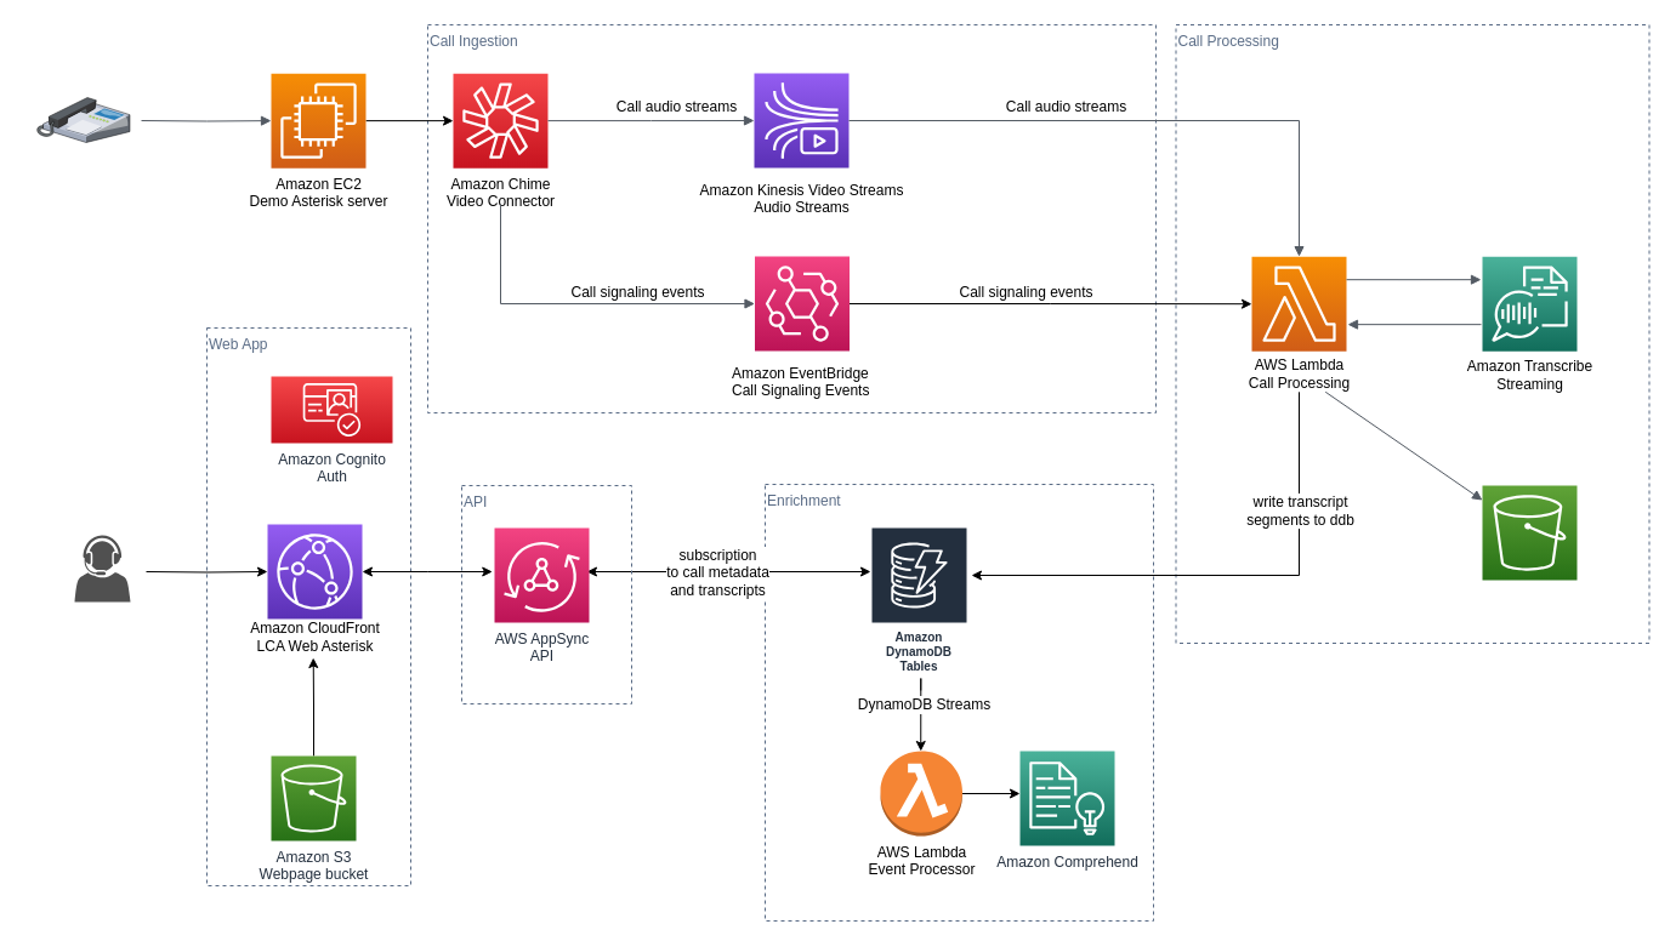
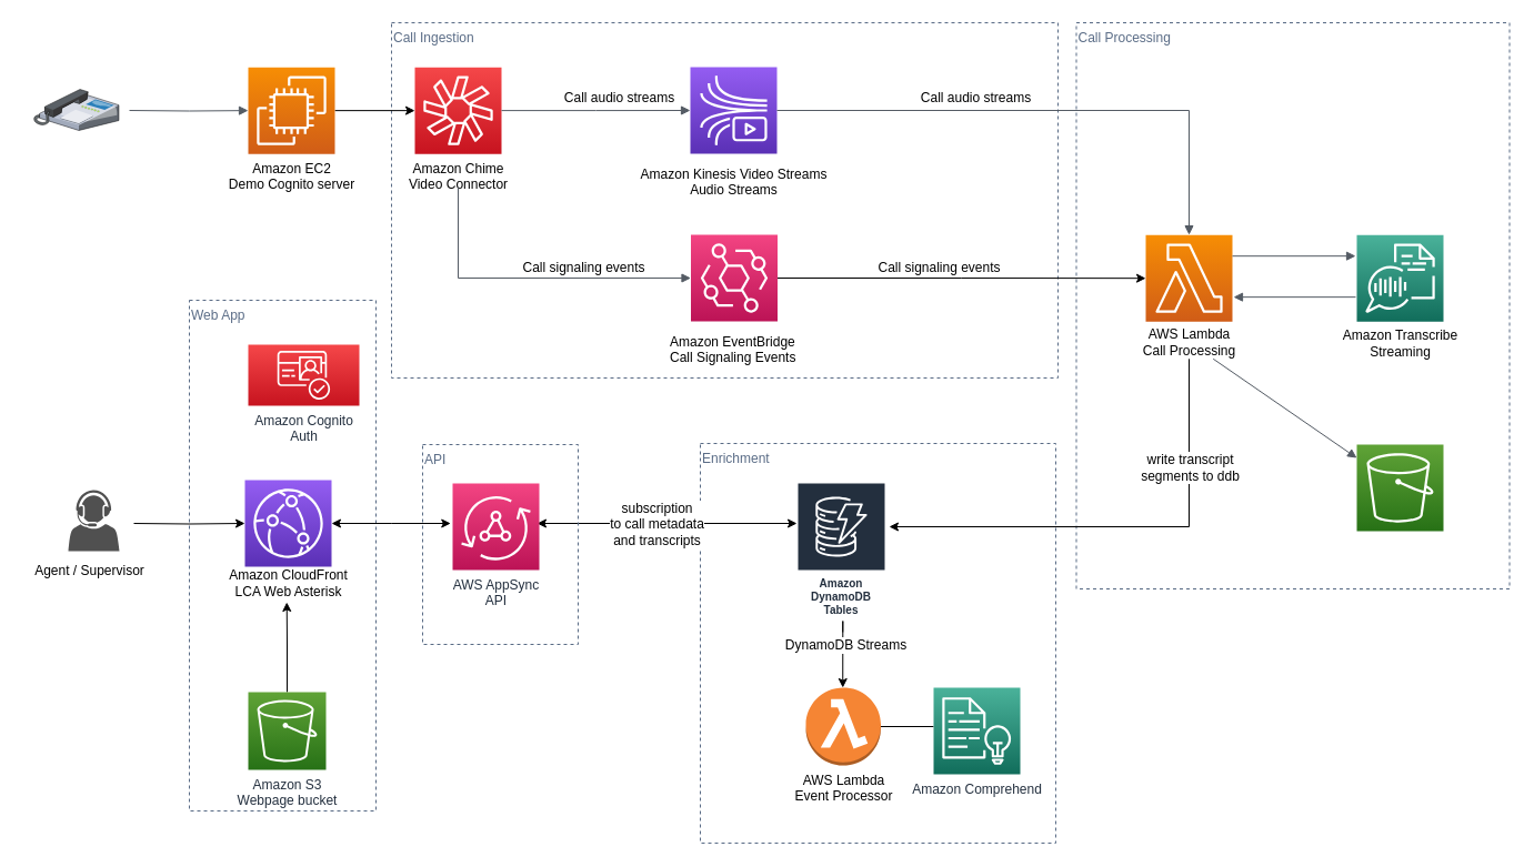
  <mxCell id="0" />
  <mxCell id="1" parent="0" />
  <mxCell id="2" value="Call Processing" style="fillColor=none;strokeColor=#5A6C86;dashed=1;verticalAlign=top;fontStyle=0;fontColor=#5A6C86;align=left;" parent="1" vertex="1"><mxGeometry x="968.5" y="20" width="390" height="510" as="geometry" /></mxCell>
  <mxCell id="3" value="Web App" style="fillColor=none;strokeColor=#5A6C86;dashed=1;verticalAlign=top;fontStyle=0;fontColor=#5A6C86;align=left;" vertex="1" parent="1"><mxGeometry x="170" y="270" width="168" height="460" as="geometry" /></mxCell>
  <mxCell id="4" value="Enrichment" style="fillColor=none;strokeColor=#5A6C86;dashed=1;verticalAlign=top;fontStyle=0;fontColor=#5A6C86;align=left;" vertex="1" parent="1"><mxGeometry x="630" y="399" width="320" height="360" as="geometry" /></mxCell>
  <mxCell id="5" value="Call Ingestion" style="fillColor=none;strokeColor=#5A6C86;dashed=1;verticalAlign=top;fontStyle=0;fontColor=#5A6C86;align=left;" parent="1" vertex="1"><mxGeometry x="352" y="20" width="600" height="320" as="geometry" /></mxCell>
  <mxCell id="6" style="edgeStyle=orthogonalEdgeStyle;rounded=0;orthogonalLoop=1;jettySize=auto;html=1;" parent="1" source="8" target="11" edge="1"><mxGeometry relative="1" as="geometry"><mxPoint x="294.25" y="91" as="sourcePoint" /><mxPoint x="375.25" y="91" as="targetPoint" /></mxGeometry></mxCell>
  <mxCell id="7" value="" style="group" parent="1" vertex="1" connectable="0"><mxGeometry x="202" y="60.13" width="120" height="108.12" as="geometry" /></mxCell>
  <mxCell id="8" value="" style="outlineConnect=0;fontColor=#232F3E;gradientColor=#F78E04;gradientDirection=north;fillColor=#D05C17;strokeColor=#ffffff;dashed=0;verticalLabelPosition=bottom;verticalAlign=top;align=center;html=1;fontSize=12;fontStyle=0;aspect=fixed;shape=mxgraph.aws4.resourceIcon;resIcon=mxgraph.aws4.ec2;" parent="7" vertex="1"><mxGeometry x="21" width="78" height="78" as="geometry" /></mxCell>
- <mxCell id="9" value="&lt;div align=&quot;center&quot;&gt;Amazon EC2&lt;br&gt;&lt;/div&gt;&lt;div align=&quot;center&quot;&gt;Demo Asterisk server&lt;/div&gt;" style="text;html=1;align=center;" parent="7" vertex="1"><mxGeometry y="78.12" width="120" height="30" as="geometry" /></mxCell>
+ <mxCell id="9" value="&lt;div align=&quot;center&quot;&gt;Amazon EC2&lt;br&gt;&lt;/div&gt;&lt;div align=&quot;center&quot;&gt;Demo Cognito server&lt;/div&gt;" style="text;html=1;align=center;" parent="7" vertex="1"><mxGeometry y="78.12" width="120" height="30" as="geometry" /></mxCell>
  <mxCell id="10" value="" style="group" parent="1" vertex="1" connectable="0"><mxGeometry x="352" y="60.13" width="120" height="108" as="geometry" /></mxCell>
  <mxCell id="11" value="" style="outlineConnect=0;fontColor=#232F3E;gradientColor=#F54749;gradientDirection=north;fillColor=#C7131F;strokeColor=#ffffff;dashed=0;verticalLabelPosition=bottom;verticalAlign=top;align=center;html=1;fontSize=12;fontStyle=0;aspect=fixed;shape=mxgraph.aws4.resourceIcon;resIcon=mxgraph.aws4.chime;" parent="10" vertex="1"><mxGeometry x="21" width="78" height="78" as="geometry" /></mxCell>
  <mxCell id="12" value="&lt;div align=&quot;center&quot;&gt;Amazon Chime&lt;br&gt;&lt;/div&gt;&lt;div align=&quot;center&quot;&gt;Video Connector&lt;br&gt;&lt;/div&gt;" style="text;html=1;align=center;" parent="10" vertex="1"><mxGeometry y="78" width="120" height="30" as="geometry" /></mxCell>
  <mxCell id="13" value="" style="edgeStyle=orthogonalEdgeStyle;html=1;endArrow=block;elbow=vertical;startArrow=none;endFill=1;strokeColor=#545B64;rounded=0;" parent="1" target="8" edge="1"><mxGeometry width="100" relative="1" as="geometry"><mxPoint x="116.027" y="99" as="sourcePoint" /><mxPoint x="201.17" y="101" as="targetPoint" /></mxGeometry></mxCell>
  <mxCell id="14" value="" style="group" parent="1" vertex="1" connectable="0"><mxGeometry x="600" y="60" width="120" height="113.12" as="geometry" /></mxCell>
  <mxCell id="15" value="" style="outlineConnect=0;fontColor=#232F3E;gradientColor=#945DF2;gradientDirection=north;fillColor=#5A30B5;strokeColor=#ffffff;dashed=0;verticalLabelPosition=bottom;verticalAlign=top;align=center;html=1;fontSize=12;fontStyle=0;aspect=fixed;shape=mxgraph.aws4.resourceIcon;resIcon=mxgraph.aws4.kinesis_video_streams;" parent="14" vertex="1"><mxGeometry x="21" width="78" height="78" as="geometry" /></mxCell>
  <mxCell id="16" value="&lt;div align=&quot;center&quot;&gt;Amazon Kinesis Video Streams&lt;br&gt;&lt;/div&gt;&lt;div align=&quot;center&quot;&gt;Audio Streams&lt;br&gt;&lt;/div&gt;" style="text;html=1;align=center;" parent="14" vertex="1"><mxGeometry y="83.12" width="120" height="30" as="geometry" /></mxCell>
  <mxCell id="17" value="&lt;div align=&quot;center&quot;&gt;Call signaling events&lt;/div&gt;" style="text;html=1;align=center;" parent="1" vertex="1"><mxGeometry x="440" y="227" width="170" height="30" as="geometry" /></mxCell>
  <mxCell id="18" value="" style="group" parent="1" vertex="1" connectable="0"><mxGeometry x="1020" y="211.15" width="100" height="111.65" as="geometry" /></mxCell>
  <mxCell id="19" value="&lt;div&gt;AWS Lambda&lt;br&gt;Call Processing&lt;/div&gt;" style="text;html=1;align=center;verticalAlign=middle;resizable=0;points=[];autosize=1;" parent="18" vertex="1"><mxGeometry y="81.65" width="100" height="30" as="geometry" /></mxCell>
  <mxCell id="20" value="" style="outlineConnect=0;fontColor=#232F3E;gradientColor=#F78E04;gradientDirection=north;fillColor=#D05C17;strokeColor=#ffffff;dashed=0;verticalLabelPosition=bottom;verticalAlign=top;align=center;html=1;fontSize=12;fontStyle=0;aspect=fixed;shape=mxgraph.aws4.resourceIcon;resIcon=mxgraph.aws4.lambda;" parent="18" vertex="1"><mxGeometry x="11" width="78" height="78" as="geometry" /></mxCell>
  <mxCell id="21" value="&lt;div align=&quot;center&quot;&gt;Call audio streams&lt;br&gt;&lt;/div&gt;" style="text;html=1;align=center;" parent="1" vertex="1"><mxGeometry x="792.5" y="74" width="170" height="30" as="geometry" /></mxCell>
  <mxCell id="22" value="" style="group" parent="1" vertex="1" connectable="0"><mxGeometry x="600.5" y="211" width="120" height="113" as="geometry" /></mxCell>
  <mxCell id="23" value="" style="outlineConnect=0;fontColor=#232F3E;gradientColor=#F34482;gradientDirection=north;fillColor=#BC1356;strokeColor=#ffffff;dashed=0;verticalLabelPosition=bottom;verticalAlign=top;align=center;html=1;fontSize=12;fontStyle=0;aspect=fixed;shape=mxgraph.aws4.resourceIcon;resIcon=mxgraph.aws4.eventbridge;" parent="22" vertex="1"><mxGeometry x="21" width="78" height="78" as="geometry" /></mxCell>
  <mxCell id="24" value="Amazon EventBridge&lt;br&gt;&lt;div align=&quot;center&quot;&gt;Call Signaling Events&lt;/div&gt;" style="text;html=1;" parent="22" vertex="1"><mxGeometry y="83" width="120" height="30" as="geometry" /></mxCell>
  <mxCell id="25" value="" style="group" parent="1" vertex="1" connectable="0"><mxGeometry x="1205" y="400" width="110" height="113" as="geometry" /></mxCell>
  <mxCell id="26" value="" style="outlineConnect=0;fontColor=#232F3E;gradientColor=#60A337;gradientDirection=north;fillColor=#277116;strokeColor=#ffffff;dashed=0;verticalLabelPosition=bottom;verticalAlign=top;align=center;html=1;fontSize=12;fontStyle=0;aspect=fixed;shape=mxgraph.aws4.resourceIcon;resIcon=mxgraph.aws4.s3;" parent="25" vertex="1"><mxGeometry x="16" width="78" height="78" as="geometry" /></mxCell>
  <mxCell id="27" value="" style="edgeStyle=orthogonalEdgeStyle;html=1;endArrow=block;elbow=vertical;startArrow=none;endFill=1;strokeColor=#545B64;rounded=0;exitX=1;exitY=0.244;exitDx=0;exitDy=0;exitPerimeter=0;" parent="1" source="20" edge="1"><mxGeometry width="100" relative="1" as="geometry"><mxPoint x="1120" y="238.15" as="sourcePoint" /><mxPoint x="1220" y="230.15" as="targetPoint" /></mxGeometry></mxCell>
  <mxCell id="28" value="" style="edgeStyle=orthogonalEdgeStyle;html=1;endArrow=none;elbow=vertical;startArrow=block;startFill=1;strokeColor=#545B64;rounded=0;" parent="1" edge="1"><mxGeometry width="100" relative="1" as="geometry"><mxPoint x="1110" y="267.15" as="sourcePoint" /><mxPoint x="1220" y="267.15" as="targetPoint" /></mxGeometry></mxCell>
  <mxCell id="29" value="" style="edgeStyle=orthogonalEdgeStyle;html=1;endArrow=block;elbow=vertical;startArrow=none;endFill=1;strokeColor=#545B64;rounded=0;exitX=0.5;exitY=1;exitDx=0;exitDy=0;" parent="1" source="12" target="23" edge="1"><mxGeometry width="100" relative="1" as="geometry"><mxPoint x="402" y="258" as="sourcePoint" /><mxPoint x="652" y="258" as="targetPoint" /><Array as="points"><mxPoint x="412" y="250" /></Array></mxGeometry></mxCell>
  <mxCell id="30" value="" style="edgeStyle=orthogonalEdgeStyle;html=1;endArrow=block;elbow=vertical;startArrow=none;endFill=1;strokeColor=#545B64;rounded=0;" parent="1" source="11" target="15" edge="1"><mxGeometry width="100" relative="1" as="geometry"><mxPoint x="467.75" y="101" as="sourcePoint" /><mxPoint x="674.25" y="101" as="targetPoint" /></mxGeometry></mxCell>
  <mxCell id="31" value="" style="group" parent="1" vertex="1" connectable="0"><mxGeometry x="1200" y="211.15" width="120" height="113.0" as="geometry" /></mxCell>
  <mxCell id="32" value="&lt;div&gt;Amazon Transcribe&lt;br&gt;Streaming&lt;br&gt;&lt;/div&gt;" style="text;html=1;align=center;verticalAlign=middle;resizable=0;points=[];autosize=1;" parent="31" vertex="1"><mxGeometry y="83.0" width="120" height="30" as="geometry" /></mxCell>
  <mxCell id="33" value="" style="outlineConnect=0;fontColor=#232F3E;gradientColor=#4AB29A;gradientDirection=north;fillColor=#116D5B;strokeColor=#ffffff;dashed=0;verticalLabelPosition=bottom;verticalAlign=top;align=center;html=1;fontSize=12;fontStyle=0;aspect=fixed;shape=mxgraph.aws4.resourceIcon;resIcon=mxgraph.aws4.transcribe;" parent="31" vertex="1"><mxGeometry x="21" width="78" height="78" as="geometry" /></mxCell>
  <mxCell id="34" value="" style="edgeStyle=orthogonalEdgeStyle;html=1;endArrow=block;elbow=vertical;startArrow=none;endFill=1;strokeColor=#545B64;rounded=0;" parent="1" source="15" target="20" edge="1"><mxGeometry width="100" relative="1" as="geometry"><mxPoint x="783.5" y="101" as="sourcePoint" /><mxPoint x="883.5" y="101" as="targetPoint" /></mxGeometry></mxCell>
  <mxCell id="35" value="&lt;div align=&quot;center&quot;&gt;Call audio streams&lt;br&gt;&lt;/div&gt;" style="text;html=1;align=center;" parent="1" vertex="1"><mxGeometry x="472" y="74" width="170" height="30" as="geometry" /></mxCell>
  <mxCell id="36" value="" style="group" parent="1" vertex="1" connectable="0"><mxGeometry x="20" y="441" width="120" height="89" as="geometry" /></mxCell>
+ <mxCell id="37" value="Agent / Supervisor" style="text;html=1;align=center;" parent="36" vertex="1"><mxGeometry y="59" width="120" height="30" as="geometry" /></mxCell>
  <mxCell id="38" value="" style="pointerEvents=1;shadow=0;dashed=0;html=1;strokeColor=none;fillColor=#505050;labelPosition=center;verticalLabelPosition=bottom;verticalAlign=top;outlineConnect=0;align=center;shape=mxgraph.office.users.call_center_agent;" parent="36" vertex="1"><mxGeometry x="41" width="46" height="55" as="geometry" /></mxCell>
  <mxCell id="39" value="" style="html=1;endArrow=block;elbow=vertical;startArrow=none;endFill=1;strokeColor=#545B64;rounded=0;" parent="1" source="19" target="26" edge="1"><mxGeometry width="100" relative="1" as="geometry"><mxPoint x="1084" y="351" as="sourcePoint" /><mxPoint x="1184" y="351" as="targetPoint" /></mxGeometry></mxCell>
  <mxCell id="40" value="Amazon DynamoDB&lt;br&gt;Tables" style="outlineConnect=0;fontColor=#232F3E;gradientColor=none;strokeColor=#ffffff;fillColor=#232F3E;dashed=0;verticalLabelPosition=middle;verticalAlign=bottom;align=center;html=1;whiteSpace=wrap;fontSize=10;fontStyle=1;spacing=3;shape=mxgraph.aws4.productIcon;prIcon=mxgraph.aws4.dynamodb;" vertex="1" parent="1"><mxGeometry x="717" y="434" width="80" height="125" as="geometry" /></mxCell>
  <mxCell id="41" style="edgeStyle=orthogonalEdgeStyle;rounded=0;orthogonalLoop=1;jettySize=auto;html=1;startArrow=classic;startFill=1;" edge="1" parent="1" target="40"><mxGeometry relative="1" as="geometry"><mxPoint x="483" y="471" as="sourcePoint" /><mxPoint x="600" y="471" as="targetPoint" /><Array as="points"><mxPoint x="790" y="471" /><mxPoint x="790" y="471" /></Array></mxGeometry></mxCell>
  <mxCell id="42" value="&lt;div&gt;subscription&lt;/div&gt;&lt;div&gt;to call metadata&lt;/div&gt;&lt;div&gt;and transcripts&lt;br&gt;&lt;/div&gt;" style="text;html=1;align=center;verticalAlign=middle;resizable=0;points=[];labelBackgroundColor=#ffffff;" vertex="1" connectable="0" parent="41"><mxGeometry x="0.501" y="132" relative="1" as="geometry"><mxPoint x="-69" y="132" as="offset" /></mxGeometry></mxCell>
  <mxCell id="43" style="edgeStyle=orthogonalEdgeStyle;rounded=0;orthogonalLoop=1;jettySize=auto;html=1;startArrow=classic;startFill=1;" edge="1" parent="1" source="44"><mxGeometry relative="1" as="geometry"><mxPoint x="405.25" y="471" as="targetPoint" /></mxGeometry></mxCell>
  <mxCell id="44" value="" style="outlineConnect=0;fontColor=#232F3E;gradientColor=#945DF2;gradientDirection=north;fillColor=#5A30B5;strokeColor=#ffffff;dashed=0;verticalLabelPosition=bottom;verticalAlign=top;align=center;html=1;fontSize=12;fontStyle=0;aspect=fixed;shape=mxgraph.aws4.resourceIcon;resIcon=mxgraph.aws4.cloudfront;" vertex="1" parent="1"><mxGeometry x="220" y="432" width="78" height="78" as="geometry" /></mxCell>
  <mxCell id="45" style="edgeStyle=orthogonalEdgeStyle;rounded=0;orthogonalLoop=1;jettySize=auto;html=1;entryX=0.49;entryY=1.067;entryDx=0;entryDy=0;entryPerimeter=0;" edge="1" parent="1" source="46" target="48"><mxGeometry relative="1" as="geometry" /></mxCell>
  <mxCell id="46" value="Amazon S3&lt;br&gt;Webpage bucket" style="outlineConnect=0;fontColor=#232F3E;gradientColor=#60A337;gradientDirection=north;fillColor=#277116;strokeColor=#ffffff;dashed=0;verticalLabelPosition=bottom;verticalAlign=top;align=center;html=1;fontSize=12;fontStyle=0;aspect=fixed;shape=mxgraph.aws4.resourceIcon;resIcon=mxgraph.aws4.s3;" vertex="1" parent="1"><mxGeometry x="223" y="623" width="70" height="70" as="geometry" /></mxCell>
  <mxCell id="47" style="edgeStyle=orthogonalEdgeStyle;rounded=0;orthogonalLoop=1;jettySize=auto;html=1;" edge="1" parent="1" target="44"><mxGeometry relative="1" as="geometry"><mxPoint x="120" y="471" as="sourcePoint" /></mxGeometry></mxCell>
  <mxCell id="48" value="Amazon CloudFront&lt;br&gt;LCA Web Asterisk" style="text;html=1;align=center;verticalAlign=middle;resizable=0;points=[];autosize=1;" vertex="1" parent="1"><mxGeometry x="194" y="510" width="130" height="30" as="geometry" /></mxCell>
  <mxCell id="49" value="AWS AppSync&lt;br&gt;API" style="outlineConnect=0;fontColor=#232F3E;gradientColor=#F34482;gradientDirection=north;fillColor=#BC1356;strokeColor=#ffffff;dashed=0;verticalLabelPosition=bottom;verticalAlign=top;align=center;html=1;fontSize=12;fontStyle=0;aspect=fixed;shape=mxgraph.aws4.resourceIcon;resIcon=mxgraph.aws4.appsync;" vertex="1" parent="1"><mxGeometry x="407" y="435" width="78" height="78" as="geometry" /></mxCell>
- <mxCell id="50" style="edgeStyle=orthogonalEdgeStyle;rounded=0;orthogonalLoop=1;jettySize=auto;html=1;startArrow=none;startFill=0;" edge="1" parent="1" source="51" target="52"><mxGeometry relative="1" as="geometry"><Array as="points"><mxPoint x="880" y="654" /><mxPoint x="880" y="654" /></Array></mxGeometry></mxCell>
+ <mxCell id="50" style="edgeStyle=orthogonalEdgeStyle;rounded=0;orthogonalLoop=1;jettySize=auto;html=1;startArrow=none;startFill=0;endArrow=none;" edge="1" parent="1" source="51" target="52"><mxGeometry relative="1" as="geometry"><Array as="points"><mxPoint x="880" y="654" /><mxPoint x="880" y="654" /></Array></mxGeometry></mxCell>
  <mxCell id="51" value="AWS Lambda&lt;br&gt;Event Processor" style="outlineConnect=0;dashed=0;verticalLabelPosition=bottom;verticalAlign=top;align=center;html=1;shape=mxgraph.aws3.lambda_function;fillColor=#F58534;gradientColor=none;" vertex="1" parent="1"><mxGeometry x="725" y="619" width="67.5" height="70" as="geometry" /></mxCell>
  <mxCell id="52" value="Amazon Comprehend" style="outlineConnect=0;fontColor=#232F3E;gradientColor=#4AB29A;gradientDirection=north;fillColor=#116D5B;strokeColor=#ffffff;dashed=0;verticalLabelPosition=bottom;verticalAlign=top;align=center;html=1;fontSize=12;fontStyle=0;aspect=fixed;shape=mxgraph.aws4.resourceIcon;resIcon=mxgraph.aws4.comprehend;" vertex="1" parent="1"><mxGeometry x="840" y="619" width="78" height="78" as="geometry" /></mxCell>
  <mxCell id="53" value="Amazon Cognito &lt;br&gt;Auth" style="outlineConnect=0;fontColor=#232F3E;gradientColor=#F54749;gradientDirection=north;fillColor=#C7131F;strokeColor=#ffffff;dashed=0;verticalLabelPosition=bottom;verticalAlign=top;align=center;html=1;fontSize=12;fontStyle=0;aspect=fixed;shape=mxgraph.aws4.resourceIcon;resIcon=mxgraph.aws4.cognito;" vertex="1" parent="1"><mxGeometry x="223" y="310" width="100" height="55" as="geometry" /></mxCell>
  <mxCell id="54" value="" style="verticalLabelPosition=bottom;aspect=fixed;html=1;verticalAlign=top;strokeColor=none;align=center;outlineConnect=0;shape=mxgraph.citrix.ip_phone;" vertex="1" parent="1"><mxGeometry x="30" y="80" width="76.5" height="37" as="geometry" /></mxCell>
  <mxCell id="55" style="edgeStyle=orthogonalEdgeStyle;rounded=0;orthogonalLoop=1;jettySize=auto;html=1;entryX=0.5;entryY=0;entryDx=0;entryDy=0;entryPerimeter=0;" edge="1" parent="1"><mxGeometry relative="1" as="geometry"><Array as="points"><mxPoint x="758.25" y="559" /><mxPoint x="758.25" y="559" /></Array><mxPoint x="758.25" y="569" as="sourcePoint" /><mxPoint x="758.25" y="619" as="targetPoint" /></mxGeometry></mxCell>
  <mxCell id="56" style="edgeStyle=orthogonalEdgeStyle;rounded=0;orthogonalLoop=1;jettySize=auto;html=1;" edge="1" parent="1" source="19"><mxGeometry relative="1" as="geometry"><Array as="points"><mxPoint x="1070" y="474" /></Array><mxPoint x="1268" y="364" as="sourcePoint" /><mxPoint x="800" y="474" as="targetPoint" /></mxGeometry></mxCell>
  <mxCell id="57" value="&lt;div&gt;write transcript&lt;/div&gt;&lt;div&gt;segments to ddb&lt;br&gt;&lt;/div&gt;" style="text;html=1;align=center;verticalAlign=middle;resizable=0;points=[];labelBackgroundColor=#ffffff;" vertex="1" connectable="0" parent="56"><mxGeometry x="0.511" y="3" relative="1" as="geometry"><mxPoint x="166.8" y="-57" as="offset" /></mxGeometry></mxCell>
  <mxCell id="58" value="DynamoDB Streams" style="text;html=1;align=center;verticalAlign=middle;resizable=0;points=[];labelBackgroundColor=#ffffff;" vertex="1" connectable="0" parent="56"><mxGeometry x="0.511" y="3" relative="1" as="geometry"><mxPoint x="-143.2" y="103" as="offset" /></mxGeometry></mxCell>
  <mxCell id="59" value="API" style="fillColor=none;strokeColor=#5A6C86;dashed=1;verticalAlign=top;fontStyle=0;fontColor=#5A6C86;align=left;" vertex="1" parent="1"><mxGeometry x="380" y="400" width="140" height="180" as="geometry" /></mxCell>
  <mxCell id="60" value="&lt;div align=&quot;center&quot;&gt;Call signaling events&lt;/div&gt;" style="text;html=1;align=center;" vertex="1" parent="1"><mxGeometry x="760" y="227" width="170" height="30" as="geometry" /></mxCell>
  <mxCell id="61" style="edgeStyle=orthogonalEdgeStyle;rounded=0;orthogonalLoop=1;jettySize=auto;html=1;" edge="1" parent="1" source="23" target="20"><mxGeometry relative="1" as="geometry" /></mxCell>
